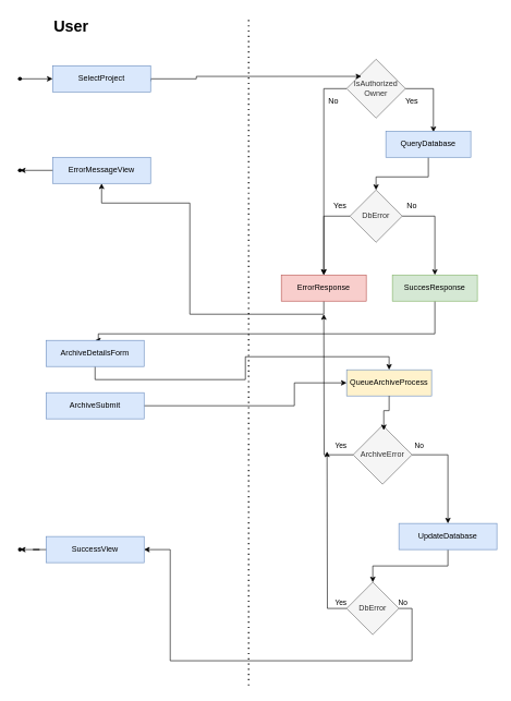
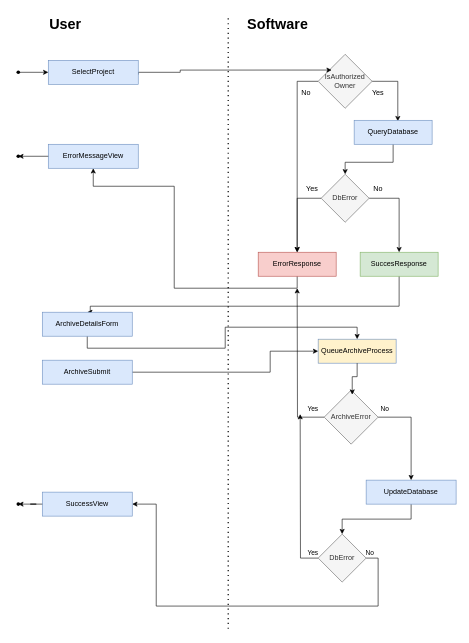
  <mxCell id="0" />
  <mxCell id="1" parent="0" />
  <mxCell id="2" style="edgeStyle=orthogonalEdgeStyle;rounded=0;orthogonalLoop=1;jettySize=auto;html=1;" parent="1" source="4" target="8" edge="1"><mxGeometry relative="1" as="geometry"><Array as="points"><mxPoint x="495" y="135" /></Array></mxGeometry></mxCell>
  <mxCell id="3" style="edgeStyle=orthogonalEdgeStyle;rounded=0;orthogonalLoop=1;jettySize=auto;html=1;entryX=0.56;entryY=0.038;entryDx=0;entryDy=0;entryPerimeter=0;" parent="1" source="4" target="11" edge="1"><mxGeometry relative="1" as="geometry"><mxPoint x="660" y="240" as="targetPoint" /><Array as="points"><mxPoint x="663" y="135" /></Array></mxGeometry></mxCell>
  <mxCell id="4" value="IsAuthorized Owner" style="rhombus;whiteSpace=wrap;html=1;fillColor=#f5f5f5;fontColor=#333333;strokeColor=#666666;rounded=0;" parent="1" vertex="1"><mxGeometry x="530" y="90" width="90" height="90" as="geometry" /></mxCell>
  <mxCell id="5" style="edgeStyle=orthogonalEdgeStyle;rounded=0;orthogonalLoop=1;jettySize=auto;html=1;exitX=1;exitY=0.5;exitDx=0;exitDy=0;entryX=0;entryY=0;entryDx=0;entryDy=0;" parent="1" edge="1"><mxGeometry relative="1" as="geometry"><Array as="points"><mxPoint x="230" y="120" /><mxPoint x="300" y="120" /><mxPoint x="300" y="116" /></Array><mxPoint x="230" y="123.75" as="sourcePoint" /><mxPoint x="552.5" y="116.25" as="targetPoint" /></mxGeometry></mxCell>
  <mxCell id="6" value="SelectProject" style="rounded=0;whiteSpace=wrap;html=1;fillColor=#dae8fc;strokeColor=#6c8ebf;" parent="1" vertex="1"><mxGeometry x="80" y="100" width="150" height="40" as="geometry" /></mxCell>
  <mxCell id="7" style="edgeStyle=orthogonalEdgeStyle;rounded=0;orthogonalLoop=1;jettySize=auto;html=1;exitX=0.5;exitY=1;exitDx=0;exitDy=0;entryX=0.5;entryY=1;entryDx=0;entryDy=0;" parent="1" source="8" target="20" edge="1"><mxGeometry relative="1" as="geometry"><Array as="points"><mxPoint x="495" y="480" /><mxPoint x="290" y="480" /><mxPoint x="290" y="310" /><mxPoint x="155" y="310" /></Array></mxGeometry></mxCell>
  <mxCell id="8" value="ErrorResponse" style="rounded=0;whiteSpace=wrap;html=1;fillColor=#f8cecc;strokeColor=#b85450;" parent="1" vertex="1"><mxGeometry x="430" y="420" width="130" height="40" as="geometry" /></mxCell>
  <mxCell id="9" value="No" style="text;html=1;align=center;verticalAlign=middle;whiteSpace=wrap;rounded=0;" parent="1" vertex="1"><mxGeometry x="480" y="140" width="60" height="30" as="geometry" /></mxCell>
  <mxCell id="10" style="edgeStyle=orthogonalEdgeStyle;rounded=0;orthogonalLoop=1;jettySize=auto;html=1;exitX=0.5;exitY=1;exitDx=0;exitDy=0;entryX=0.5;entryY=0;entryDx=0;entryDy=0;" parent="1" source="11" target="13" edge="1"><mxGeometry relative="1" as="geometry"><Array as="points"><mxPoint x="655" y="270" /><mxPoint x="575" y="270" /></Array></mxGeometry></mxCell>
  <mxCell id="11" value="QueryDatabase" style="rounded=0;whiteSpace=wrap;html=1;fillColor=#dae8fc;strokeColor=#6c8ebf;" parent="1" vertex="1"><mxGeometry x="590" y="200" width="130" height="40" as="geometry" /></mxCell>
  <mxCell id="12" style="edgeStyle=orthogonalEdgeStyle;rounded=0;orthogonalLoop=1;jettySize=auto;html=1;entryX=0.5;entryY=0;entryDx=0;entryDy=0;" parent="1" source="13" target="18" edge="1"><mxGeometry relative="1" as="geometry"><Array as="points"><mxPoint x="665" y="330" /></Array></mxGeometry></mxCell>
  <mxCell id="13" value="DbError" style="rhombus;whiteSpace=wrap;html=1;fillColor=#f5f5f5;fontColor=#333333;strokeColor=#666666;rounded=0;" parent="1" vertex="1"><mxGeometry x="535" y="290" width="80" height="80" as="geometry" /></mxCell>
  <mxCell id="14" value="Yes" style="text;html=1;align=center;verticalAlign=middle;whiteSpace=wrap;rounded=0;" parent="1" vertex="1"><mxGeometry x="600" y="140" width="60" height="30" as="geometry" /></mxCell>
  <mxCell id="15" style="edgeStyle=orthogonalEdgeStyle;rounded=0;orthogonalLoop=1;jettySize=auto;html=1;exitX=0.75;exitY=1;exitDx=0;exitDy=0;entryX=0.5;entryY=0;entryDx=0;entryDy=0;" parent="1" source="16" target="8" edge="1"><mxGeometry relative="1" as="geometry"><Array as="points"><mxPoint x="495" y="330" /></Array></mxGeometry></mxCell>
  <mxCell id="16" value="Yes" style="text;html=1;align=center;verticalAlign=middle;whiteSpace=wrap;rounded=0;" parent="1" vertex="1"><mxGeometry x="490" y="300" width="60" height="30" as="geometry" /></mxCell>
  <mxCell id="17" style="edgeStyle=orthogonalEdgeStyle;rounded=0;orthogonalLoop=1;jettySize=auto;html=1;exitX=0.5;exitY=1;exitDx=0;exitDy=0;entryX=0.5;entryY=0;entryDx=0;entryDy=0;" parent="1" source="18" target="22" edge="1"><mxGeometry relative="1" as="geometry"><Array as="points"><mxPoint x="665" y="510" /><mxPoint x="150" y="510" /><mxPoint x="150" y="520" /></Array><mxPoint x="660" y="385" as="sourcePoint" /><mxPoint x="150" y="435" as="targetPoint" /></mxGeometry></mxCell>
  <mxCell id="18" value="SuccesResponse" style="rounded=0;whiteSpace=wrap;html=1;fillColor=#d5e8d4;strokeColor=#82b366;" parent="1" vertex="1"><mxGeometry x="600" y="420" width="130" height="40" as="geometry" /></mxCell>
  <mxCell id="19" value="No" style="text;html=1;align=center;verticalAlign=middle;whiteSpace=wrap;rounded=0;" parent="1" vertex="1"><mxGeometry x="600" y="300" width="60" height="30" as="geometry" /></mxCell>
  <mxCell id="20" value="ErrorMessageView" style="rounded=0;whiteSpace=wrap;html=1;fillColor=#dae8fc;strokeColor=#6c8ebf;" parent="1" vertex="1"><mxGeometry x="80" y="240" width="150" height="40" as="geometry" /></mxCell>
  <mxCell id="21" style="edgeStyle=orthogonalEdgeStyle;rounded=0;orthogonalLoop=1;jettySize=auto;html=1;exitX=0.5;exitY=1;exitDx=0;exitDy=0;" edge="1" parent="1" source="22" target="41"><mxGeometry relative="1" as="geometry" /></mxCell>
  <mxCell id="22" value="ArchiveDetailsForm" style="rounded=0;whiteSpace=wrap;html=1;fillColor=#dae8fc;strokeColor=#6c8ebf;" parent="1" vertex="1"><mxGeometry x="70" y="520" width="150" height="40" as="geometry" /></mxCell>
  <mxCell id="23" value="" style="endArrow=none;dashed=1;html=1;dashPattern=1 3;strokeWidth=2;rounded=0;" parent="1" edge="1"><mxGeometry width="50" height="50" relative="1" as="geometry"><mxPoint x="380" y="30" as="sourcePoint" /><mxPoint x="380" y="1050" as="targetPoint" /></mxGeometry></mxCell>
  <mxCell id="24" value="&lt;h1 style=&quot;margin-top: 0px;&quot;&gt;User&lt;/h1&gt;" style="text;html=1;whiteSpace=wrap;overflow=hidden;rounded=0;" parent="1" vertex="1"><mxGeometry x="80" y="20" width="180" height="50" as="geometry" /></mxCell>
+ <mxCell id="25" value="&lt;h1 style=&quot;margin-top: 0px;&quot;&gt;Software&lt;/h1&gt;" style="text;html=1;whiteSpace=wrap;overflow=hidden;rounded=0;" parent="1" vertex="1"><mxGeometry x="410" y="20" width="180" height="50" as="geometry" /></mxCell>
  <mxCell id="26" style="edgeStyle=orthogonalEdgeStyle;orthogonalLoop=1;jettySize=auto;html=1;entryX=0;entryY=0.5;entryDx=0;entryDy=0;" parent="1" source="31" target="6" edge="1"><mxGeometry relative="1" as="geometry"><mxPoint x="30" y="120" as="sourcePoint" /><mxPoint x="80" y="40" as="targetPoint" /></mxGeometry></mxCell>
  <mxCell id="27" value="" style="shape=waypoint;sketch=0;fillStyle=solid;size=6;pointerEvents=1;points=[];fillColor=none;resizable=0;rotatable=0;perimeter=centerPerimeter;snapToPoint=1;" parent="1" vertex="1"><mxGeometry x="20" y="250" width="20" height="20" as="geometry" /></mxCell>
  <mxCell id="28" value="" style="shape=waypoint;sketch=0;fillStyle=solid;size=6;pointerEvents=1;points=[];fillColor=none;resizable=0;rotatable=0;perimeter=centerPerimeter;snapToPoint=1;" parent="1" vertex="1"><mxGeometry x="20" y="830" width="20" height="20" as="geometry" /></mxCell>
  <mxCell id="29" style="edgeStyle=orthogonalEdgeStyle;orthogonalLoop=1;jettySize=auto;html=1;exitX=0;exitY=0.5;exitDx=0;exitDy=0;entryX=0.836;entryY=0.497;entryDx=0;entryDy=0;entryPerimeter=0;" parent="1" source="20" target="27" edge="1"><mxGeometry relative="1" as="geometry" /></mxCell>
  <mxCell id="30" value="" style="edgeStyle=orthogonalEdgeStyle;orthogonalLoop=1;jettySize=auto;html=1;entryDx=0;entryDy=0;" edge="1" parent="1" target="31"><mxGeometry relative="1" as="geometry"><mxPoint x="30" y="120" as="sourcePoint" /><mxPoint x="80" y="120" as="targetPoint" /></mxGeometry></mxCell>
  <mxCell id="31" value="" style="shape=waypoint;sketch=0;fillStyle=solid;size=6;pointerEvents=1;points=[];fillColor=none;resizable=0;rotatable=0;perimeter=centerPerimeter;snapToPoint=1;" parent="1" vertex="1"><mxGeometry x="20" y="110" width="20" height="20" as="geometry" /></mxCell>
  <mxCell id="32" style="edgeStyle=orthogonalEdgeStyle;rounded=0;orthogonalLoop=1;jettySize=auto;html=1;exitX=1;exitY=0.5;exitDx=0;exitDy=0;entryX=0;entryY=0.5;entryDx=0;entryDy=0;" edge="1" parent="1" source="33" target="41"><mxGeometry relative="1" as="geometry"><Array as="points"><mxPoint x="450" y="620" /><mxPoint x="450" y="585" /></Array></mxGeometry></mxCell>
  <mxCell id="33" value="ArchiveSubmit" style="rounded=0;whiteSpace=wrap;html=1;fillColor=#dae8fc;strokeColor=#6c8ebf;" vertex="1" parent="1"><mxGeometry x="70" y="600" width="150" height="40" as="geometry" /></mxCell>
  <mxCell id="34" style="edgeStyle=orthogonalEdgeStyle;rounded=0;orthogonalLoop=1;jettySize=auto;html=1;exitX=0;exitY=0.5;exitDx=0;exitDy=0;" edge="1" parent="1" source="38"><mxGeometry relative="1" as="geometry"><mxPoint x="495" y="480" as="targetPoint" /></mxGeometry></mxCell>
  <mxCell id="35" value="Yes" style="edgeLabel;html=1;align=center;verticalAlign=middle;resizable=0;points=[];" vertex="1" connectable="0" parent="34"><mxGeometry x="-0.5" y="-2" relative="1" as="geometry"><mxPoint x="23" y="6" as="offset" /></mxGeometry></mxCell>
  <mxCell id="36" style="edgeStyle=orthogonalEdgeStyle;rounded=0;orthogonalLoop=1;jettySize=auto;html=1;exitX=1;exitY=0.5;exitDx=0;exitDy=0;entryX=0.5;entryY=0;entryDx=0;entryDy=0;" edge="1" parent="1" source="38" target="40"><mxGeometry relative="1" as="geometry" /></mxCell>
  <mxCell id="37" value="No" style="edgeLabel;html=1;align=center;verticalAlign=middle;resizable=0;points=[];" vertex="1" connectable="0" parent="36"><mxGeometry x="-0.928" y="-2" relative="1" as="geometry"><mxPoint x="4" y="-17" as="offset" /></mxGeometry></mxCell>
  <mxCell id="38" value="ArchiveError" style="rhombus;whiteSpace=wrap;html=1;fillColor=#f5f5f5;fontColor=#333333;strokeColor=#666666;rounded=0;" vertex="1" parent="1"><mxGeometry x="540" y="650" width="90" height="90" as="geometry" /></mxCell>
  <mxCell id="39" style="edgeStyle=orthogonalEdgeStyle;rounded=0;orthogonalLoop=1;jettySize=auto;html=1;exitX=0.5;exitY=1;exitDx=0;exitDy=0;entryX=0.5;entryY=0;entryDx=0;entryDy=0;" edge="1" parent="1" source="40" target="47"><mxGeometry relative="1" as="geometry" /></mxCell>
  <mxCell id="40" value="UpdateDatabase" style="rounded=0;whiteSpace=wrap;html=1;fillColor=#dae8fc;strokeColor=#6c8ebf;" vertex="1" parent="1"><mxGeometry x="610" y="800" width="150" height="40" as="geometry" /></mxCell>
  <mxCell id="41" value="QueueArchiveProcess" style="rounded=0;whiteSpace=wrap;html=1;fillColor=#fff2cc;strokeColor=#6c8ebf;" vertex="1" parent="1"><mxGeometry x="530" y="565" width="130" height="40" as="geometry" /></mxCell>
  <mxCell id="42" style="edgeStyle=orthogonalEdgeStyle;rounded=0;orthogonalLoop=1;jettySize=auto;html=1;exitX=0.5;exitY=1;exitDx=0;exitDy=0;entryX=0.52;entryY=0.082;entryDx=0;entryDy=0;entryPerimeter=0;" edge="1" parent="1" source="41" target="38"><mxGeometry relative="1" as="geometry" /></mxCell>
  <mxCell id="43" style="edgeStyle=orthogonalEdgeStyle;rounded=0;orthogonalLoop=1;jettySize=auto;html=1;exitX=0;exitY=0.5;exitDx=0;exitDy=0;" edge="1" parent="1" source="47"><mxGeometry relative="1" as="geometry"><mxPoint x="500" y="690" as="targetPoint" /></mxGeometry></mxCell>
  <mxCell id="44" value="Yes" style="edgeLabel;html=1;align=center;verticalAlign=middle;resizable=0;points=[];" vertex="1" connectable="0" parent="43"><mxGeometry x="-0.915" y="1" relative="1" as="geometry"><mxPoint x="1" y="-11" as="offset" /></mxGeometry></mxCell>
  <mxCell id="45" style="edgeStyle=orthogonalEdgeStyle;rounded=0;orthogonalLoop=1;jettySize=auto;html=1;exitX=1;exitY=0.5;exitDx=0;exitDy=0;entryX=1;entryY=0.5;entryDx=0;entryDy=0;" edge="1" parent="1" source="47" target="48"><mxGeometry relative="1" as="geometry"><Array as="points"><mxPoint x="630" y="930" /><mxPoint x="630" y="1010" /><mxPoint x="260" y="1010" /><mxPoint x="260" y="840" /></Array></mxGeometry></mxCell>
  <mxCell id="46" value="No" style="edgeLabel;html=1;align=center;verticalAlign=middle;resizable=0;points=[];" vertex="1" connectable="0" parent="45"><mxGeometry x="-0.969" y="1" relative="1" as="geometry"><mxPoint x="-6" y="-9" as="offset" /></mxGeometry></mxCell>
  <mxCell id="47" value="DbError" style="rhombus;whiteSpace=wrap;html=1;fillColor=#f5f5f5;fontColor=#333333;strokeColor=#666666;rounded=0;" vertex="1" parent="1"><mxGeometry x="530" y="890" width="80" height="80" as="geometry" /></mxCell>
  <mxCell id="48" value="SuccessView" style="rounded=0;whiteSpace=wrap;html=1;fillColor=#dae8fc;strokeColor=#6c8ebf;" vertex="1" parent="1"><mxGeometry x="70" y="820" width="150" height="40" as="geometry" /></mxCell>
  <mxCell id="49" style="edgeStyle=orthogonalEdgeStyle;rounded=0;orthogonalLoop=1;jettySize=auto;html=1;exitX=0;exitY=0.5;exitDx=0;exitDy=0;entryX=0.66;entryY=0.81;entryDx=0;entryDy=0;entryPerimeter=0;" edge="1" parent="1" source="48" target="28"><mxGeometry relative="1" as="geometry" /></mxCell>
